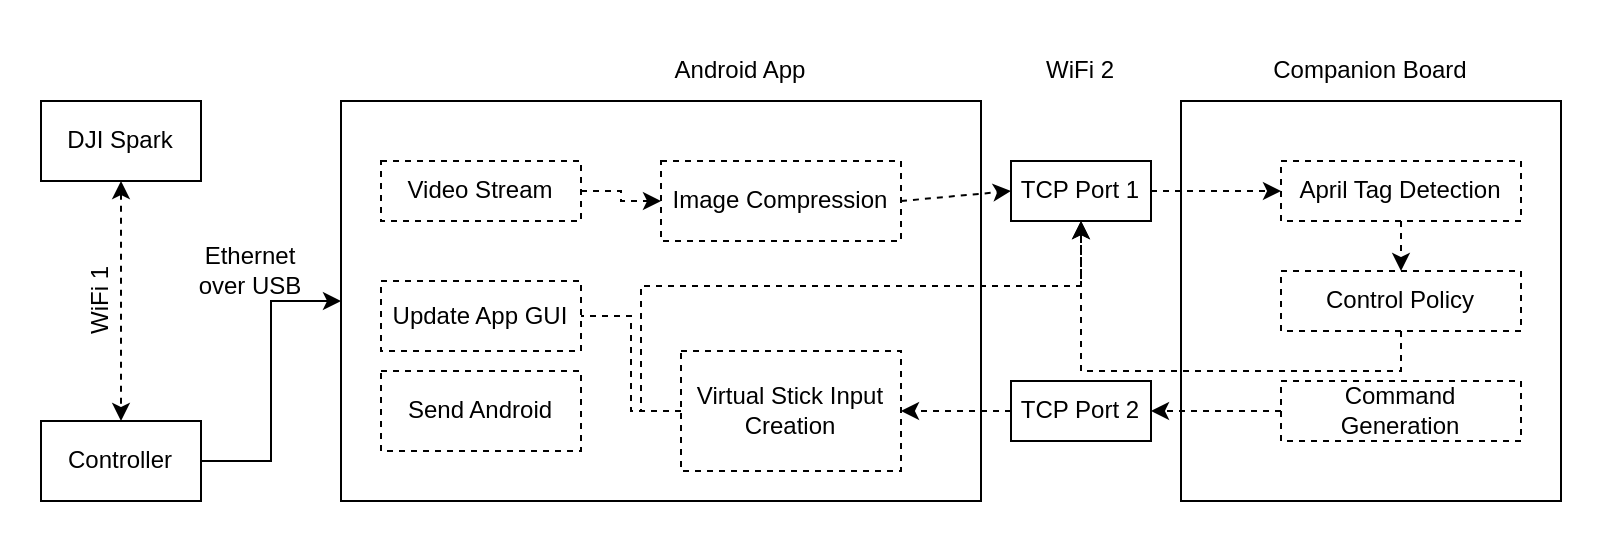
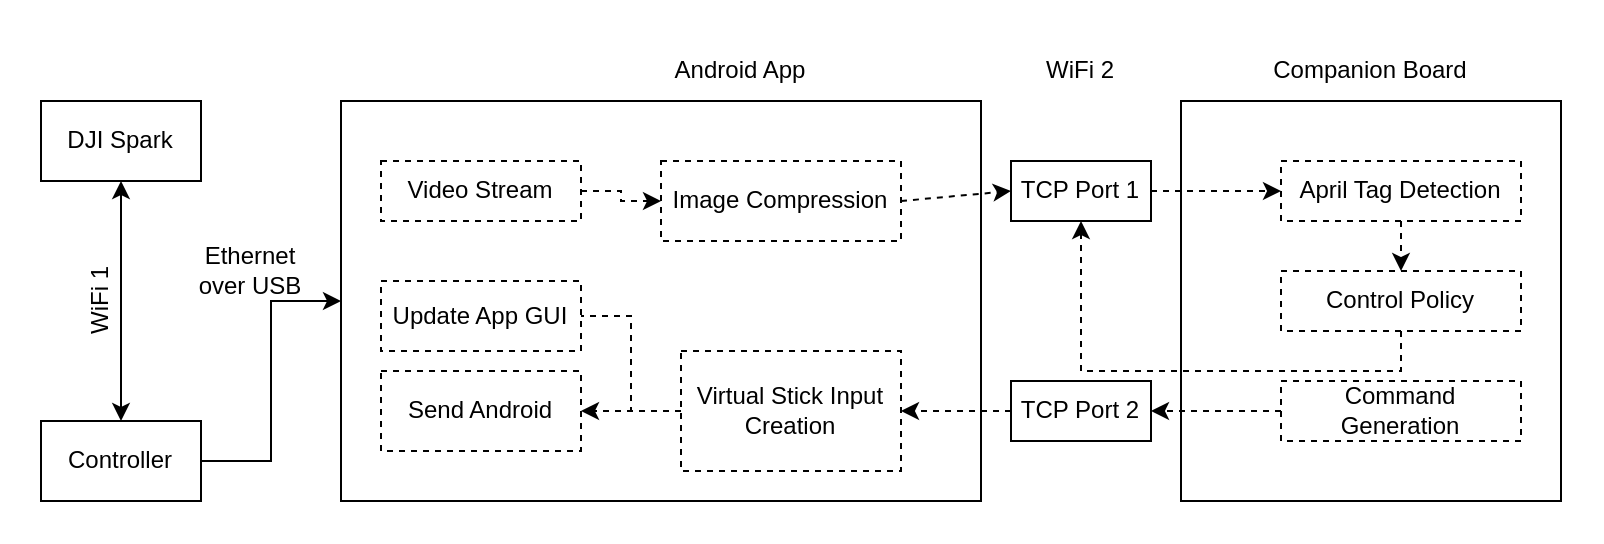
  <mxCell id="0" />
  <mxCell id="1" parent="0" />
  <mxCell id="2" value="DJI Spark" style="rounded=0;whiteSpace=wrap;html=1;fillColor=none;" parent="1" vertex="1"><mxGeometry x="20" y="50" width="80" height="40" as="geometry" /></mxCell>
- <mxCell id="3" value="" style="endArrow=classic;startArrow=classic;html=1;rounded=0;dashed=1;entryX=0.5;entryY=0;entryDx=0;entryDy=0;exitX=0.5;exitY=1;exitDx=0;exitDy=0;" parent="1" source="2" target="5" edge="1"><mxGeometry width="50" height="50" relative="1" as="geometry"><mxPoint x="-60" y="190" as="sourcePoint" /><mxPoint x="20" y="190" as="targetPoint" /></mxGeometry></mxCell>
+ <mxCell id="3" value="" style="endArrow=classic;startArrow=classic;html=1;rounded=0;dashed=0;entryX=0.5;entryY=0;entryDx=0;entryDy=0;exitX=0.5;exitY=1;exitDx=0;exitDy=0;" parent="1" source="2" target="5" edge="1"><mxGeometry width="50" height="50" relative="1" as="geometry"><mxPoint x="-60" y="190" as="sourcePoint" /><mxPoint x="20" y="190" as="targetPoint" /></mxGeometry></mxCell>
  <mxCell id="4" style="edgeStyle=orthogonalEdgeStyle;rounded=0;orthogonalLoop=1;jettySize=auto;html=1;exitX=1;exitY=0.5;exitDx=0;exitDy=0;entryX=0;entryY=0.5;entryDx=0;entryDy=0;" parent="1" source="5" target="7" edge="1"><mxGeometry relative="1" as="geometry" /></mxCell>
  <mxCell id="5" value="Controller" style="rounded=0;whiteSpace=wrap;html=1;fillColor=none;strokeColor=default;" parent="1" vertex="1"><mxGeometry x="20" y="210" width="80" height="40" as="geometry" /></mxCell>
  <mxCell id="6" value="WiFi 1" style="text;html=1;strokeColor=none;fillColor=none;align=center;verticalAlign=middle;whiteSpace=wrap;rounded=0;rotation=-90;" parent="1" vertex="1"><mxGeometry x="20" y="140" width="60" height="20" as="geometry" /></mxCell>
  <mxCell id="7" value="" style="rounded=0;whiteSpace=wrap;html=1;fillColor=none;" parent="1" vertex="1"><mxGeometry x="170" y="50" width="320" height="200" as="geometry" /></mxCell>
  <mxCell id="8" value="Android App" style="text;html=1;strokeColor=none;fillColor=none;align=center;verticalAlign=middle;whiteSpace=wrap;rounded=0;" parent="1" vertex="1"><mxGeometry x="330" y="20" width="80" height="30" as="geometry" /></mxCell>
  <mxCell id="9" value="Ethernet over USB" style="text;html=1;strokeColor=none;fillColor=none;align=center;verticalAlign=middle;whiteSpace=wrap;rounded=0;" parent="1" vertex="1"><mxGeometry x="90" y="120" width="70" height="30" as="geometry" /></mxCell>
  <mxCell id="10" style="edgeStyle=orthogonalEdgeStyle;rounded=0;orthogonalLoop=1;jettySize=auto;html=1;exitX=1;exitY=0.5;exitDx=0;exitDy=0;entryX=0;entryY=0.5;entryDx=0;entryDy=0;dashed=1;" parent="1" source="11" target="12" edge="1"><mxGeometry relative="1" as="geometry" /></mxCell>
  <mxCell id="11" value="Video Stream" style="rounded=0;whiteSpace=wrap;html=1;dashed=1;fillColor=none;" parent="1" vertex="1"><mxGeometry x="190" y="80" width="100" height="30" as="geometry" /></mxCell>
  <mxCell id="12" value="Image Compression" style="rounded=0;whiteSpace=wrap;html=1;dashed=1;fillColor=none;" parent="1" vertex="1"><mxGeometry x="330" y="80" width="120" height="40" as="geometry" /></mxCell>
  <mxCell id="13" value="" style="rounded=0;whiteSpace=wrap;html=1;fillColor=none;" parent="1" vertex="1"><mxGeometry x="590" y="50" width="190" height="200" as="geometry" /></mxCell>
  <mxCell id="14" value="Companion Board" style="text;html=1;strokeColor=none;fillColor=none;align=center;verticalAlign=middle;whiteSpace=wrap;rounded=0;dashed=1;" parent="1" vertex="1"><mxGeometry x="620" y="20" width="130" height="30" as="geometry" /></mxCell>
  <mxCell id="15" style="edgeStyle=orthogonalEdgeStyle;rounded=0;orthogonalLoop=1;jettySize=auto;html=1;exitX=0.5;exitY=1;exitDx=0;exitDy=0;entryX=0.5;entryY=0;entryDx=0;entryDy=0;dashed=1;" parent="1" source="16" target="18" edge="1"><mxGeometry relative="1" as="geometry" /></mxCell>
  <mxCell id="16" value="April Tag Detection" style="rounded=0;whiteSpace=wrap;html=1;dashed=1;fillColor=none;" parent="1" vertex="1"><mxGeometry x="640" y="80" width="120" height="30" as="geometry" /></mxCell>
  <mxCell id="17" style="edgeStyle=orthogonalEdgeStyle;rounded=0;orthogonalLoop=1;jettySize=auto;html=1;exitX=0.5;exitY=1;exitDx=0;exitDy=0;dashed=1;" parent="1" source="18" target="28" edge="1"><mxGeometry relative="1" as="geometry" /></mxCell>
  <mxCell id="18" value="Control Policy" style="rounded=0;whiteSpace=wrap;html=1;dashed=1;fillColor=none;" parent="1" vertex="1"><mxGeometry x="640" y="135" width="120" height="30" as="geometry" /></mxCell>
  <mxCell id="19" style="edgeStyle=orthogonalEdgeStyle;rounded=0;orthogonalLoop=1;jettySize=auto;html=1;exitX=0;exitY=0.5;exitDx=0;exitDy=0;entryX=1;entryY=0.5;entryDx=0;entryDy=0;dashed=1;" parent="1" source="20" target="31" edge="1"><mxGeometry relative="1" as="geometry"><mxPoint x="610" y="205" as="targetPoint" /></mxGeometry></mxCell>
  <mxCell id="20" value="Command Generation" style="rounded=0;whiteSpace=wrap;html=1;dashed=1;fillColor=none;" parent="1" vertex="1"><mxGeometry x="640" y="190" width="120" height="30" as="geometry" /></mxCell>
  <mxCell id="21" style="edgeStyle=orthogonalEdgeStyle;rounded=0;orthogonalLoop=1;jettySize=auto;html=1;exitX=0;exitY=0.5;exitDx=0;exitDy=0;entryX=1;entryY=0.5;entryDx=0;entryDy=0;dashed=1;" parent="1" source="31" target="24" edge="1"><mxGeometry relative="1" as="geometry"><mxPoint x="470" y="205" as="sourcePoint" /></mxGeometry></mxCell>
- <mxCell id="22" style="edgeStyle=orthogonalEdgeStyle;rounded=0;orthogonalLoop=1;jettySize=auto;html=1;exitX=0;exitY=0.5;exitDx=0;exitDy=0;dashed=1;" parent="1" source="24" target="28" edge="1"><mxGeometry relative="1" as="geometry" /></mxCell>
+ <mxCell id="22" style="edgeStyle=orthogonalEdgeStyle;rounded=0;orthogonalLoop=1;jettySize=auto;html=1;exitX=0;exitY=0.5;exitDx=0;exitDy=0;entryX=1;entryY=0.5;entryDx=0;entryDy=0;dashed=1;" parent="1" source="24" target="26" edge="1"><mxGeometry relative="1" as="geometry" /></mxCell>
  <mxCell id="23" style="edgeStyle=orthogonalEdgeStyle;rounded=0;orthogonalLoop=1;jettySize=auto;html=1;exitX=0;exitY=0.5;exitDx=0;exitDy=0;entryX=1;entryY=0.5;entryDx=0;entryDy=0;dashed=1;endArrow=none;" parent="1" source="24" target="25" edge="1"><mxGeometry relative="1" as="geometry" /></mxCell>
  <mxCell id="24" value="Virtual Stick Input Creation" style="rounded=0;whiteSpace=wrap;html=1;dashed=1;fillColor=none;" parent="1" vertex="1"><mxGeometry x="340" y="175" width="110" height="60" as="geometry" /></mxCell>
  <mxCell id="25" value="Update App GUI" style="rounded=0;whiteSpace=wrap;html=1;dashed=1;fillColor=none;" parent="1" vertex="1"><mxGeometry x="190" y="140" width="100" height="35" as="geometry" /></mxCell>
  <mxCell id="26" value="Send Android" style="rounded=0;whiteSpace=wrap;html=1;dashed=1;fillColor=none;" parent="1" vertex="1"><mxGeometry x="190" y="185" width="100" height="40" as="geometry" /></mxCell>
  <mxCell id="27" value="WiFi 2" style="text;html=1;strokeColor=none;fillColor=none;align=center;verticalAlign=middle;whiteSpace=wrap;rounded=0;dashed=1;" parent="1" vertex="1"><mxGeometry x="510" y="20" width="60" height="30" as="geometry" /></mxCell>
  <mxCell id="28" value="TCP Port 1" style="rounded=0;whiteSpace=wrap;html=1;fillColor=none;" vertex="1" parent="1"><mxGeometry x="505" y="80" width="70" height="30" as="geometry" /></mxCell>
  <mxCell id="29" value="" style="endArrow=classic;html=1;rounded=0;dashed=1;exitX=1;exitY=0.5;exitDx=0;exitDy=0;entryX=0;entryY=0.5;entryDx=0;entryDy=0;" edge="1" parent="1" source="12" target="28"><mxGeometry width="50" height="50" relative="1" as="geometry"><mxPoint x="430" y="340" as="sourcePoint" /><mxPoint x="480" y="290" as="targetPoint" /></mxGeometry></mxCell>
  <mxCell id="30" value="" style="endArrow=classic;html=1;rounded=0;dashed=1;exitX=1;exitY=0.5;exitDx=0;exitDy=0;entryX=0;entryY=0.5;entryDx=0;entryDy=0;" edge="1" parent="1" source="28" target="16"><mxGeometry width="50" height="50" relative="1" as="geometry"><mxPoint x="430" y="340" as="sourcePoint" /><mxPoint x="480" y="290" as="targetPoint" /></mxGeometry></mxCell>
  <mxCell id="31" value="TCP Port 2" style="rounded=0;whiteSpace=wrap;html=1;strokeColor=default;fillColor=none;" vertex="1" parent="1"><mxGeometry x="505" y="190" width="70" height="30" as="geometry" /></mxCell>
